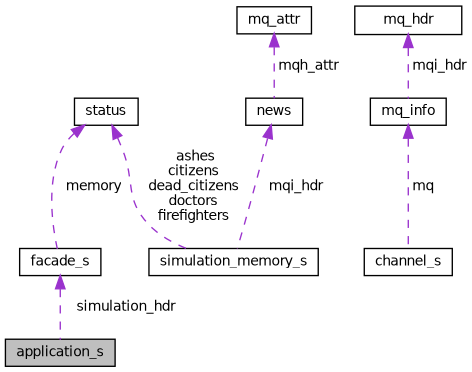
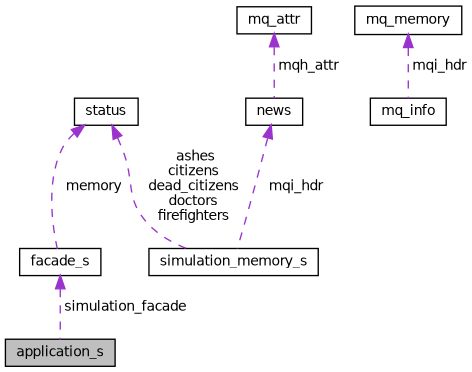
  digraph {
    node [color=black fillcolor=white fontname=Helvetica fontsize=10 shape=record style=filled]
    edge [color=darkorchid3 dir=back fontname=Helvetica fontsize=10 labelfontname=Helvetica labelfontsize=10 style=dashed]
    n1 [fillcolor=grey75 fontcolor=black height=0.2 label=application_s width=0.4]
    n2 [height=0.2 label=facade_s width=0.4]
    n3 [height=0.2 label=simulation_memory_s width=0.4]
    n4 [height=0.2 label=status width=0.4]
    n5 [height=0.2 label=news width=0.4]
-   n6 [height=0.2 label=channel_s width=0.4]
    n7 [height=0.2 label=mq_info width=0.4]
-   n8 [height=0.2 label=mq_hdr width=0.4]
+   n8 [height=0.2 label=mq_memory width=0.4]
    n9 [height=0.2 label=mq_attr width=0.4]
-   n2 -> n1 [label=" simulation_hdr"]
+   n2 -> n1 [label=" simulation_facade"]
    n4 -> n2 [label=" memory"]
    n4 -> n3 [label=" ashes\ncitizens\ndead_citizens\ndoctors\nfirefighters"]
    n5 -> n3 [label=" mqi_hdr"]
-   n7 -> n6 [label=" mq"]
    n8 -> n7 [label=" mqi_hdr"]
    n9 -> n5 [label=" mqh_attr"]
  }
